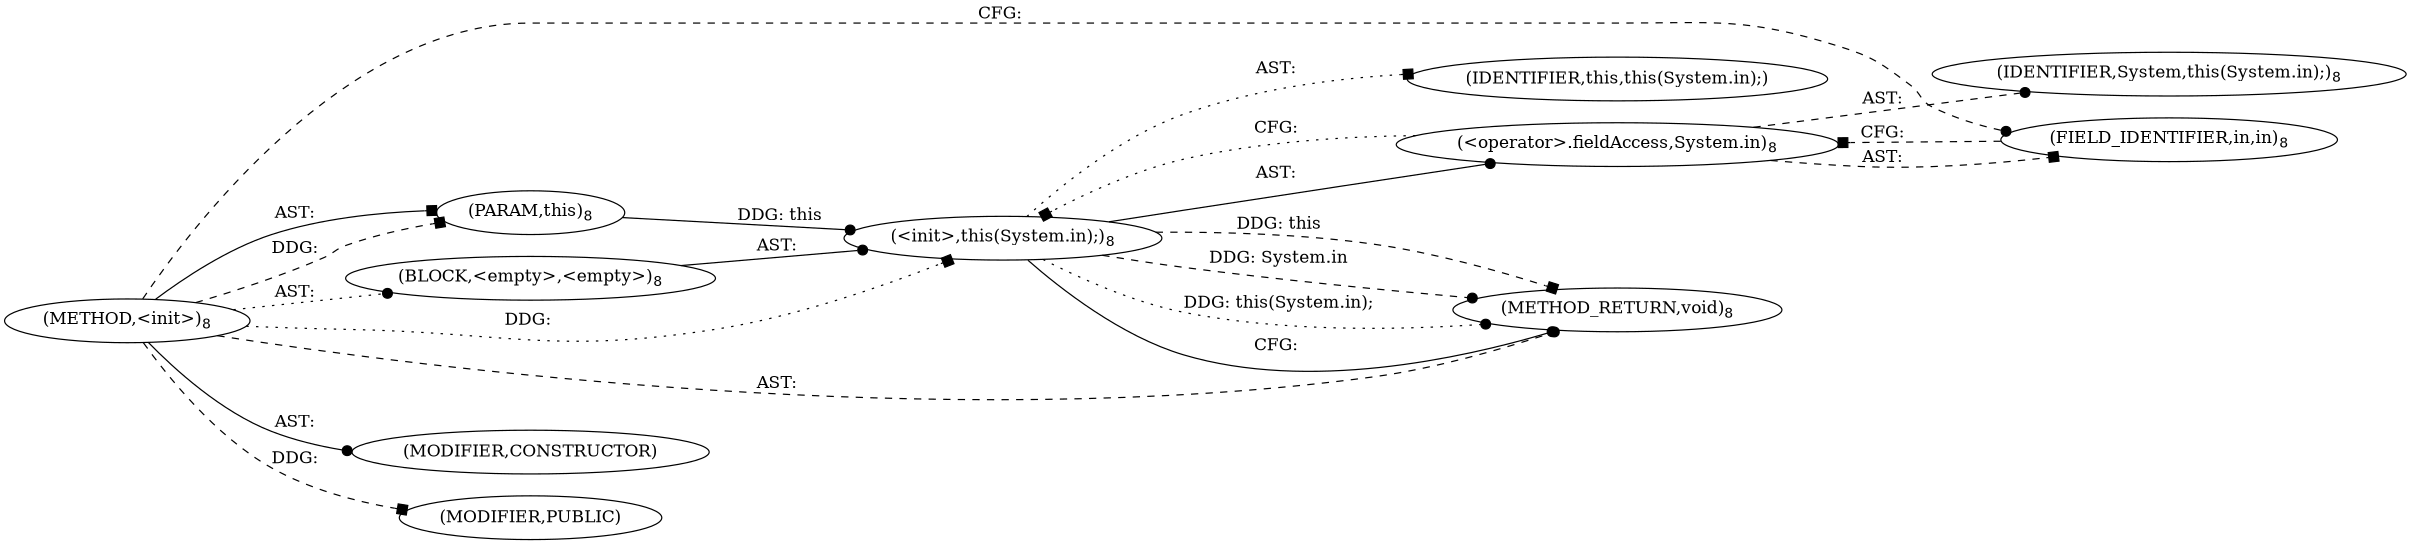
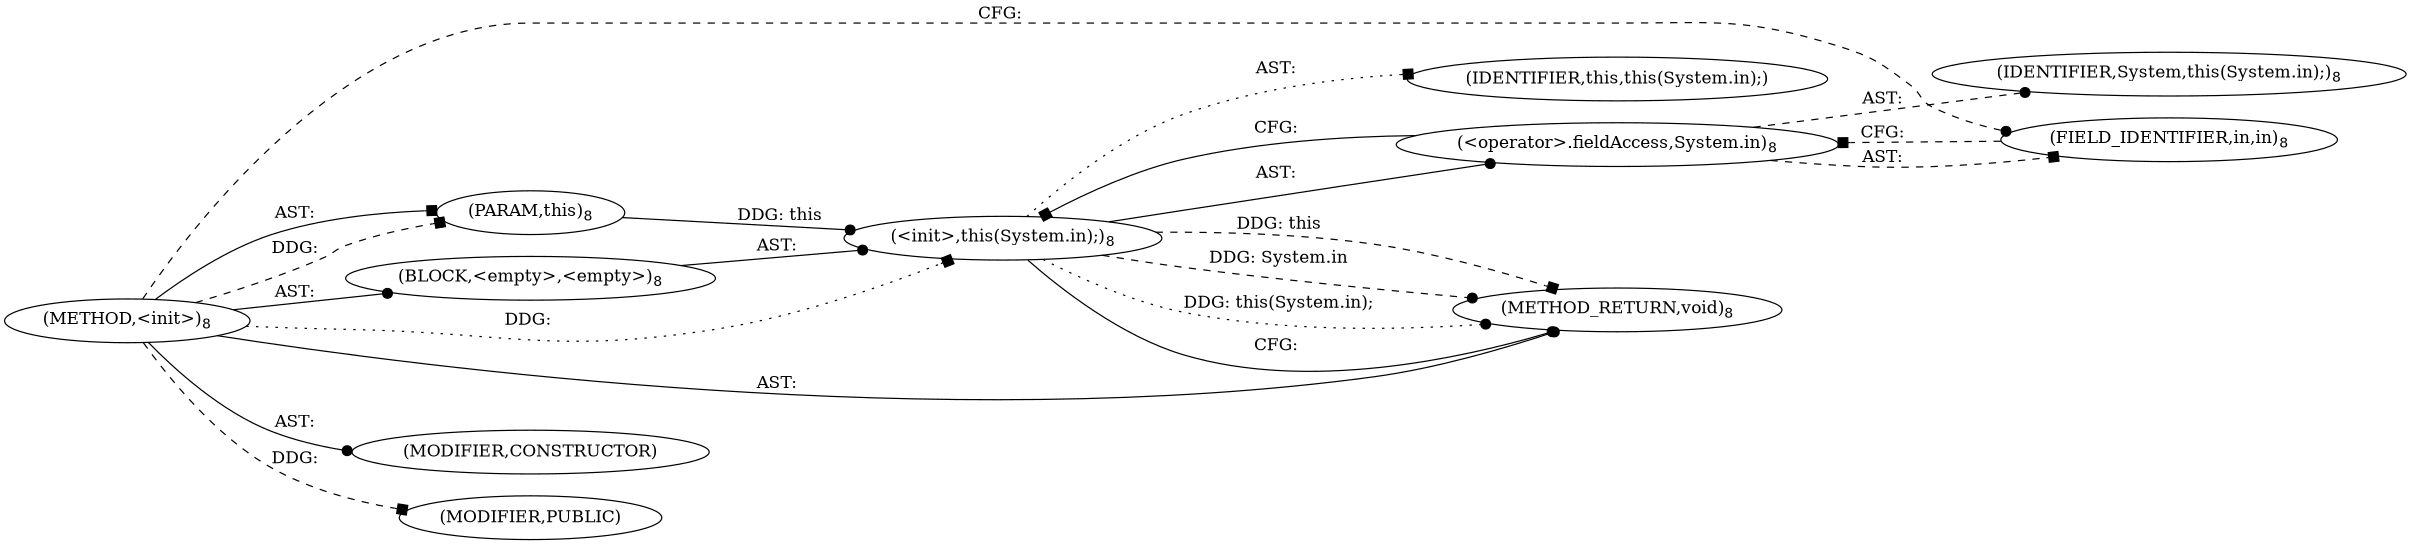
  digraph {
    rankdir=LR
    edge [arrowhead=dot style=solid]
    n1 [label=<(METHOD,&lt;init&gt;)<SUB>8</SUB>>]
    n2 [label=<(PARAM,this)<SUB>8</SUB>>]
    n3 [label=<(BLOCK,&lt;empty&gt;,&lt;empty&gt;)<SUB>8</SUB>>]
    n4 [label=<(&lt;init&gt;,this(System.in);)<SUB>8</SUB>>]
    n5 [label=<(FIELD_IDENTIFIER,in,in)<SUB>8</SUB>>]
    n6 [label=<(MODIFIER,CONSTRUCTOR)>]
    n7 [label=<(MODIFIER,PUBLIC)>]
    n8 [label=<(METHOD_RETURN,void)<SUB>8</SUB>>]
    n9 [label=<(IDENTIFIER,this,this(System.in);)>]
    n10 [label=<(&lt;operator&gt;.fieldAccess,System.in)<SUB>8</SUB>>]
    n11 [label=<(IDENTIFIER,System,this(System.in);)<SUB>8</SUB>>]
    n1 -> n2 [arrowhead=box label="AST: "]
    n1 -> n2 [arrowhead=box label="DDG: " style=dashed]
-   n1 -> n3 [label="AST: " style=dotted]
+   n1 -> n3 [label="AST: "]
    n1 -> n4 [arrowhead=box label="DDG: " style=dotted]
    n1 -> n5 [label="CFG: " style=dashed]
    n1 -> n6 [label="AST: "]
    n1 -> n7 [arrowhead=box label="DDG: " style=dashed]
-   n1 -> n8 [label="AST: " style=dashed]
+   n1 -> n8 [label="AST: "]
    n2 -> n4 [label="DDG: this"]
    n3 -> n4 [label="AST: "]
    n4 -> n8 [label="CFG: "]
    n4 -> n8 [arrowhead=box label="DDG: this" style=dashed]
    n4 -> n8 [label="DDG: System.in" style=dashed]
    n4 -> n8 [label="DDG: this(System.in);" style=dotted]
    n4 -> n9 [arrowhead=box label="AST: " style=dotted]
    n4 -> n10 [label="AST: "]
    n5 -> n10 [arrowhead=box label="CFG: " style=dashed]
-   n10 -> n4 [arrowhead=box label="CFG: " style=dotted]
+   n10 -> n4 [arrowhead=box label="CFG: "]
    n10 -> n5 [arrowhead=box label="AST: " style=dashed]
    n10 -> n11 [label="AST: " style=dashed]
  }
